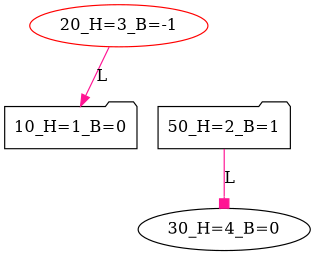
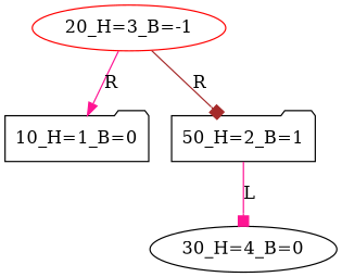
  digraph {
    fontname="DejaVu Serif"
    node [fontname="DejaVu Serif" shape=ellipse]
    edge [arrowhead=box color=deeppink fontname="DejaVu Serif"]
    "20_H=3_B=-1" [color=red]
    "10_H=1_B=0" [shape=folder]
    "50_H=2_B=1" [shape=folder]
    n4 [label="30_H=4_B=0"]
-   "20_H=3_B=-1" -> "10_H=1_B=0" [arrowhead=normal label=L]
+   "20_H=3_B=-1" -> "10_H=1_B=0" [arrowhead=normal label=R]
+   "20_H=3_B=-1" -> "50_H=2_B=1" [color=brown label=R]
    "50_H=2_B=1" -> n4 [label=L]
  }
